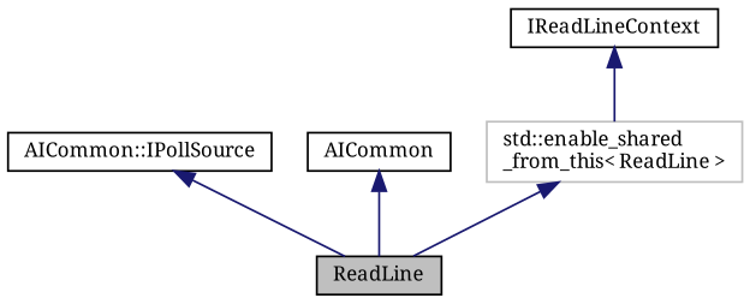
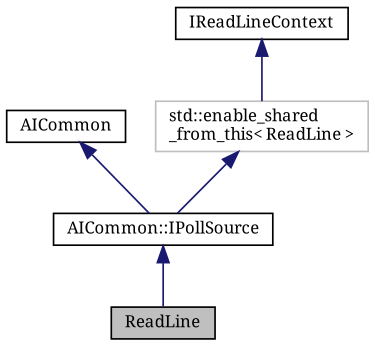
  digraph {
    fontname="Noto Serif"
    rankdir=TB
    node [color=black fillcolor=white fontname="Noto Serif" fontsize=10 shape=record style=filled]
    edge [color=midnightblue dir=back fontname="Noto Serif" fontsize=10 labelfontname=Helvetica labelfontsize=10 style=solid]
    n1 [fillcolor=grey75 fontcolor=black height=0.2 label=ReadLine width=0.4]
    n2 [height=0.2 label="AICommon::IPollSource" width=0.4]
    n3 [height=0.2 label=AICommon width=0.4]
    n4 [height=0.2 label=IReadLineContext width=0.4]
    n5 [color=grey75 height=0.2 label="std::enable_shared\l_from_this\< ReadLine \>" width=0.4]
    n2 -> n1
-   n3 -> n1
+   n3 -> n2
    n4 -> n5
-   n5 -> n1
+   n5 -> n2
  }
